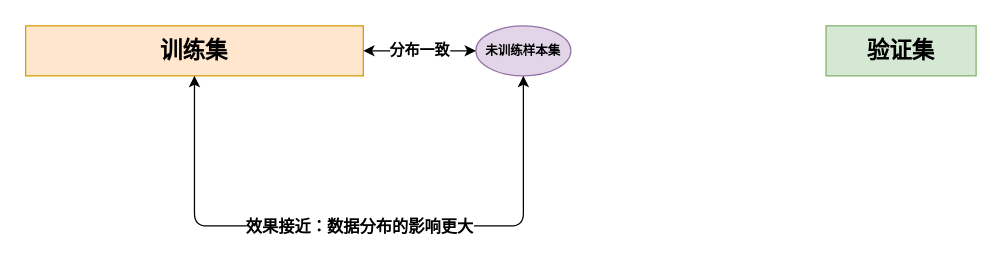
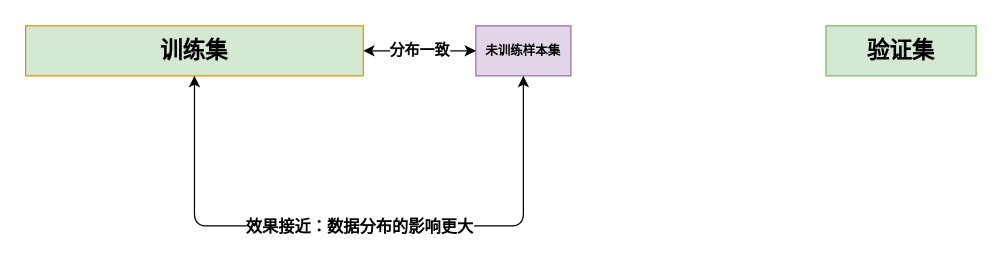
  <mxCell id="0" />
  <mxCell id="1" parent="0" />
- <mxCell id="2" value="&lt;b&gt;&lt;font style=&quot;font-size: 18px&quot;&gt;训练集&lt;/font&gt;&lt;/b&gt;" style="rounded=0;whiteSpace=wrap;html=1;fillColor=#ffe6cc;strokeColor=#d79b00;" vertex="1" parent="1"><mxGeometry x="20" y="20" width="270" height="40" as="geometry" /></mxCell>
- <mxCell id="3" value="&lt;span style=&quot;font-size: 10px;&quot;&gt;&lt;b style=&quot;font-size: 10px;&quot;&gt;未训练样本集&lt;/b&gt;&lt;/span&gt;" style="ellipse;whiteSpace=wrap;html=1;fillColor=#e1d5e7;strokeColor=#9673a6;fontSize=10;" vertex="1" parent="1"><mxGeometry x="380" y="20" width="76" height="40" as="geometry" /></mxCell>
+ <mxCell id="2" value="&lt;b&gt;&lt;font style=&quot;font-size: 18px&quot;&gt;训练集&lt;/font&gt;&lt;/b&gt;" style="rounded=0;whiteSpace=wrap;html=1;fillColor=#d5e8d4;strokeColor=#d79b00;" vertex="1" parent="1"><mxGeometry x="20" y="20" width="270" height="40" as="geometry" /></mxCell>
+ <mxCell id="3" value="&lt;span style=&quot;font-size: 10px;&quot;&gt;&lt;b style=&quot;font-size: 10px;&quot;&gt;未训练样本集&lt;/b&gt;&lt;/span&gt;" style="rounded=0;whiteSpace=wrap;html=1;fillColor=#e1d5e7;strokeColor=#9673a6;fontSize=10;" vertex="1" parent="1"><mxGeometry x="380" y="20" width="76" height="40" as="geometry" /></mxCell>
  <mxCell id="4" value="&lt;b&gt;&lt;font style=&quot;font-size: 18px&quot;&gt;验证集&lt;/font&gt;&lt;/b&gt;" style="rounded=0;whiteSpace=wrap;html=1;fillColor=#d5e8d4;strokeColor=#82b366;" vertex="1" parent="1"><mxGeometry x="660" y="20" width="120" height="40" as="geometry" /></mxCell>
  <mxCell id="5" value="分布一致" style="endArrow=classic;startArrow=classic;html=1;strokeWidth=1;fontSize=12;exitX=1;exitY=0.5;exitDx=0;exitDy=0;entryX=0;entryY=0.5;entryDx=0;entryDy=0;fontStyle=1" edge="1" parent="1" source="2" target="3"><mxGeometry width="50" height="50" relative="1" as="geometry"><mxPoint x="370" y="240" as="sourcePoint" /><mxPoint x="420" y="190" as="targetPoint" /></mxGeometry></mxCell>
  <mxCell id="6" value="效果接近：数据分布的影响更大" style="endArrow=classic;startArrow=classic;html=1;strokeWidth=1;fontSize=13;exitX=0.5;exitY=1;exitDx=0;exitDy=0;entryX=0.5;entryY=1;entryDx=0;entryDy=0;rounded=1;fontStyle=1" edge="1" parent="1" source="2" target="3"><mxGeometry width="50" height="50" relative="1" as="geometry"><mxPoint x="370" y="240" as="sourcePoint" /><mxPoint x="420" y="190" as="targetPoint" /><Array as="points"><mxPoint x="155" y="180" /><mxPoint x="418" y="180" /></Array></mxGeometry></mxCell>
